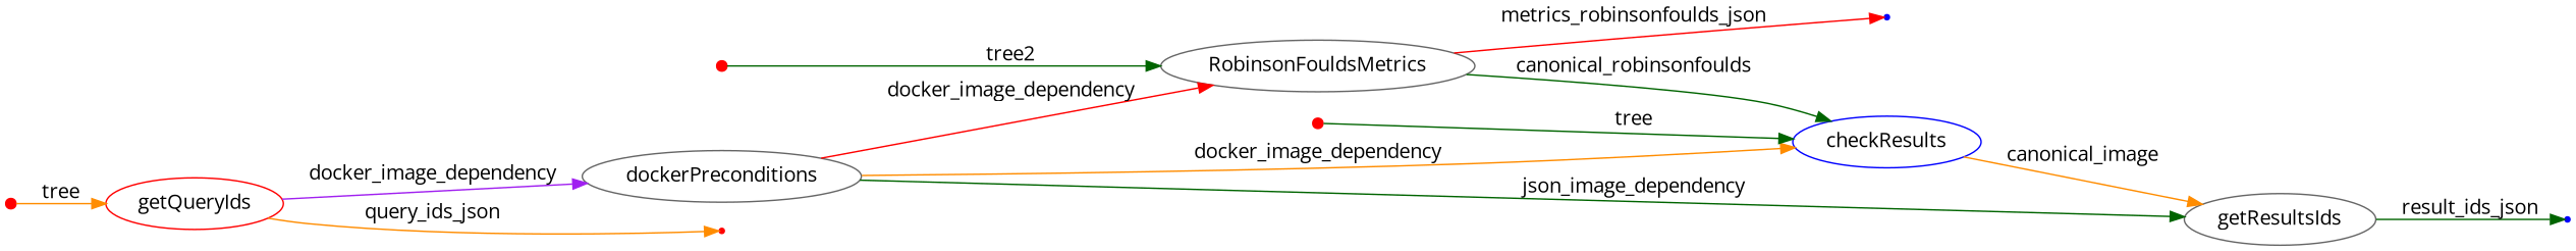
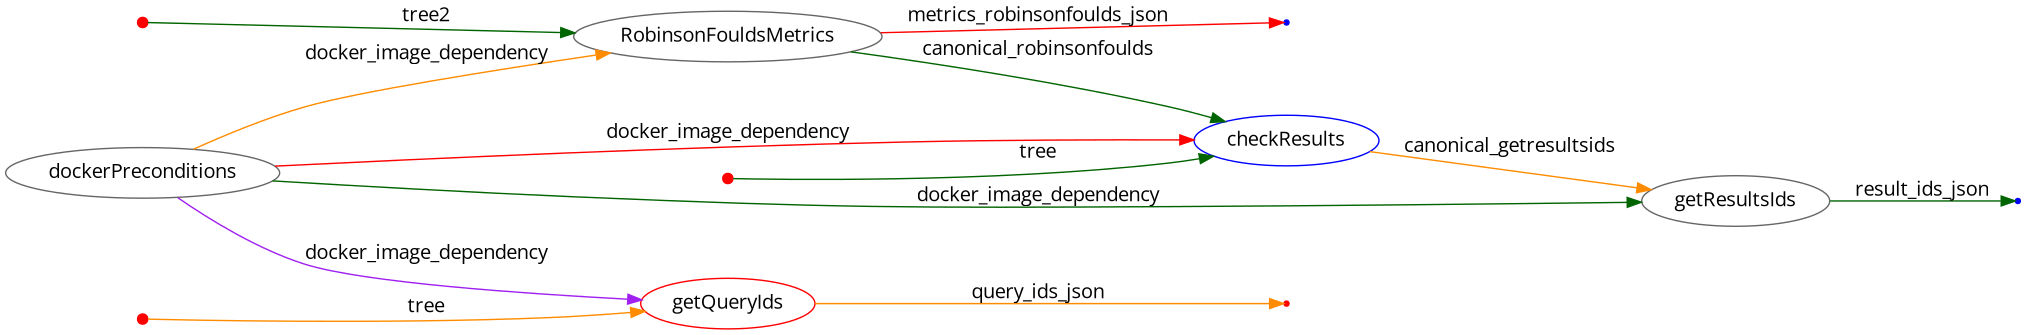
  digraph {
    fontname="Open Sans"
    rankdir=LR
    node [color=red fontname="Open Sans" shape=point]
    edge [color=darkgreen fontname="Open Sans"]
    n1 [color=gray40 label=dockerPreconditions shape=""]
    n2 [color=blue label=checkResults shape=""]
    n3 [color=gray40 label=getResultsIds shape=""]
    n4 [color=gray40 label=RobinsonFouldsMetrics shape=""]
    n5 [label=getQueryIds shape=""]
    p7 [color=blue]
    p10 [color=blue]
    p5
    p1 [fixedsize=true width=0.1]
    p3 [fixedsize=true width=0.1]
    p8 [fixedsize=true width=0.1]
-   n1 -> n2 [color=darkorange label=docker_image_dependency]
-   n1 -> n3 [label=json_image_dependency]
-   n1 -> n4 [color=red label=docker_image_dependency]
-   n5 -> n1 [color=purple label=docker_image_dependency]
-   n2 -> n3 [color=darkorange label=canonical_image]
+   n1 -> n2 [color=red label=docker_image_dependency]
+   n1 -> n3 [label=docker_image_dependency]
+   n1 -> n4 [color=darkorange label=docker_image_dependency]
+   n1 -> n5 [color=purple label=docker_image_dependency]
+   n2 -> n3 [color=darkorange label=canonical_getresultsids]
    n3 -> p7 [label=result_ids_json]
    n4 -> n2 [label=canonical_robinsonfoulds]
    n4 -> p10 [color=red label=metrics_robinsonfoulds_json]
    n5 -> p5 [color=darkorange label=query_ids_json]
    p1 -> n2 [label=tree]
    p3 -> n5 [color=darkorange label=tree]
    p8 -> n4 [label=tree2]
  }
